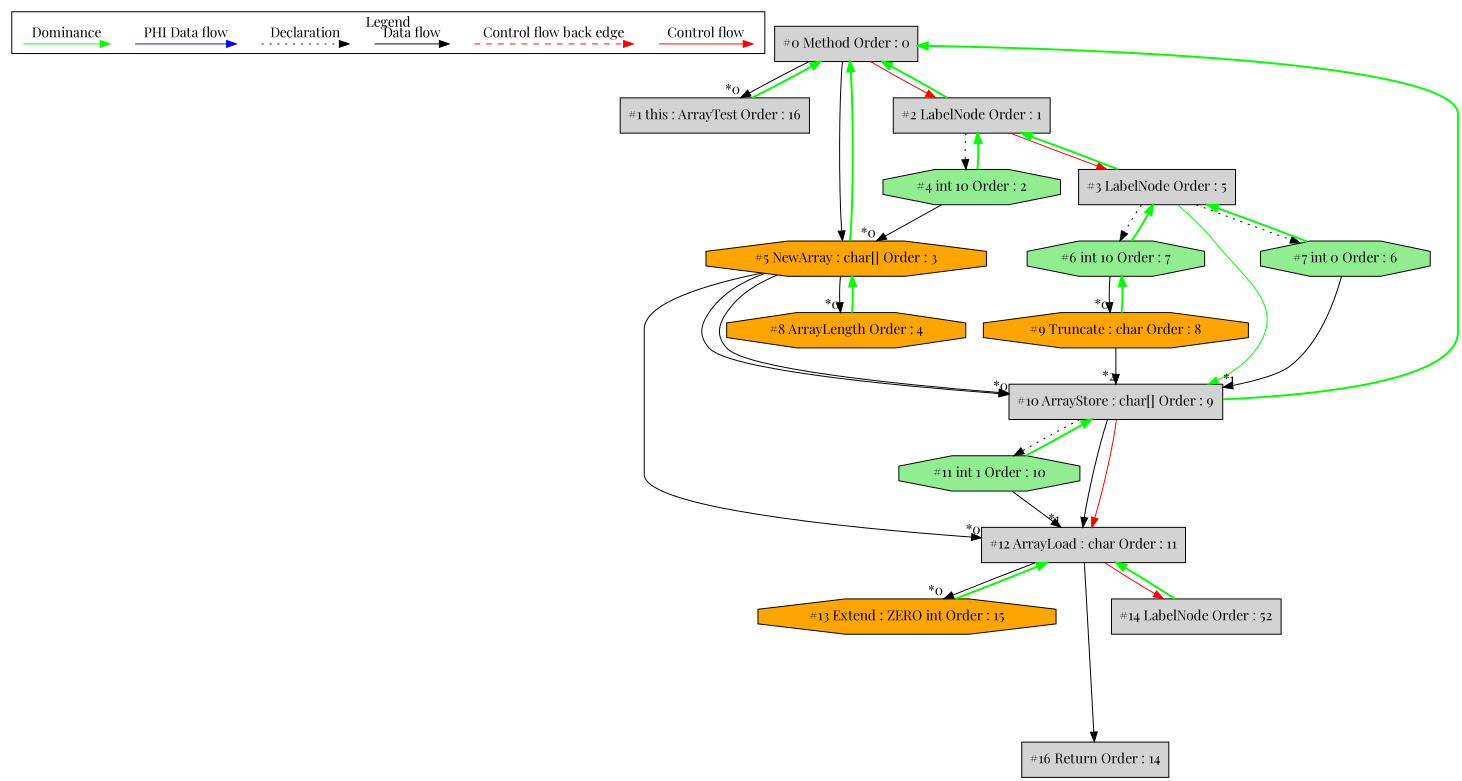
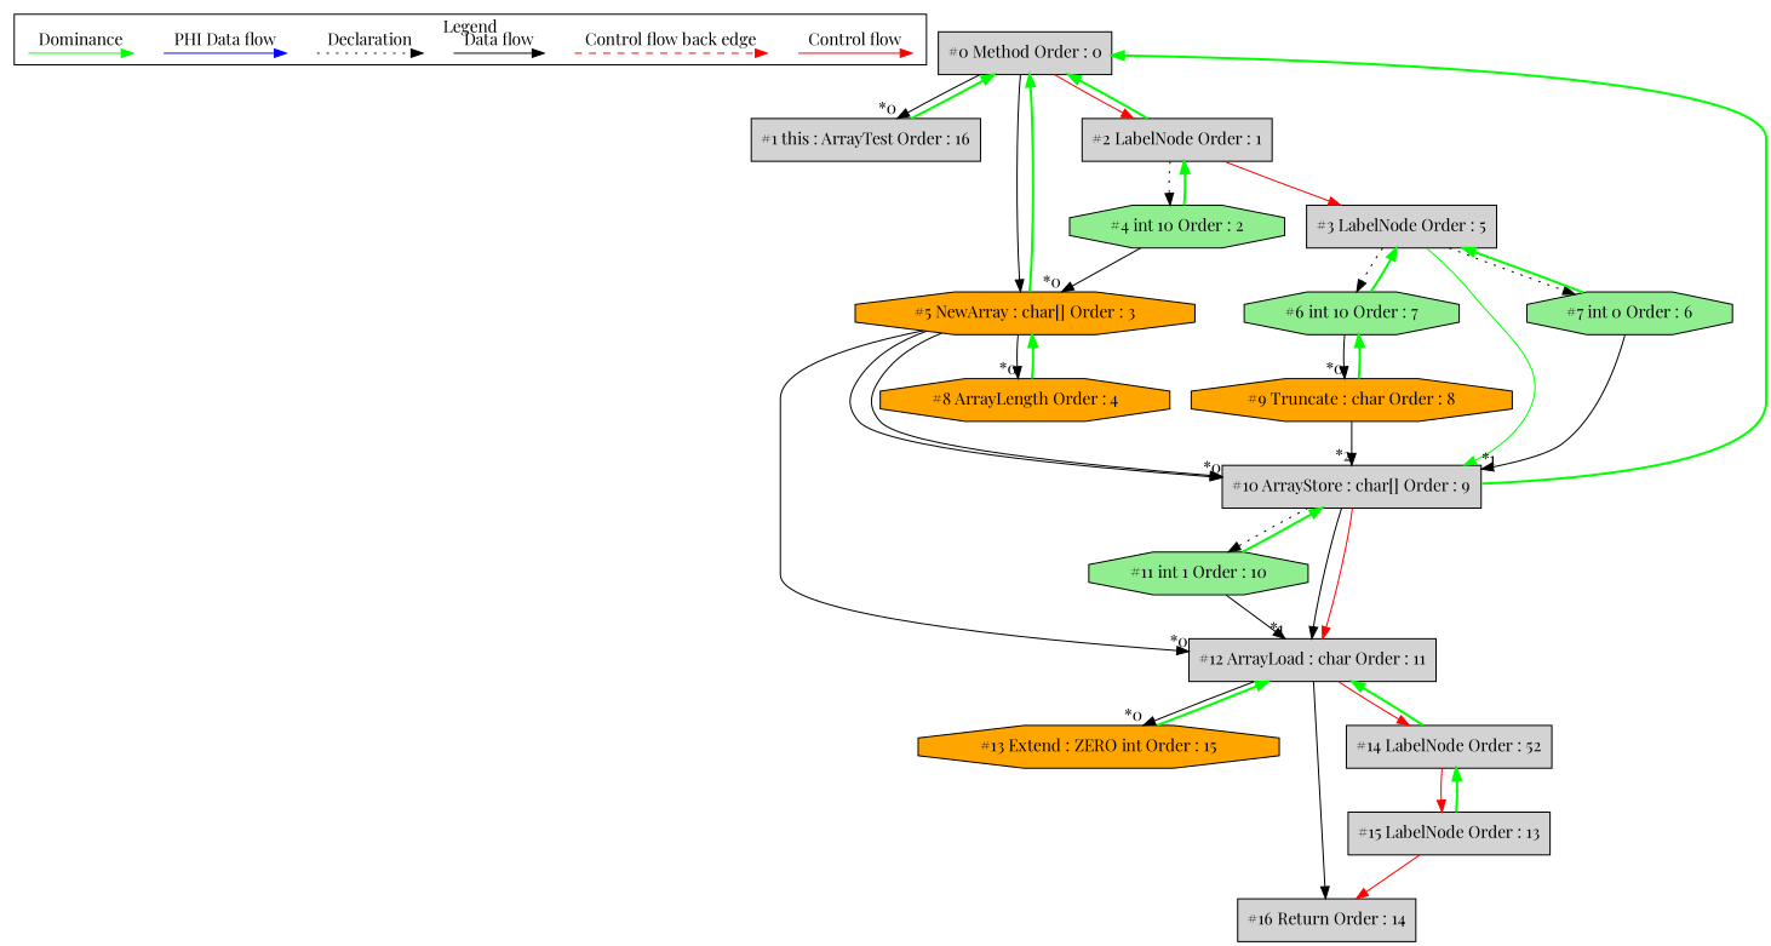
  digraph {
    fontname="Playfair Display"
    ordering=in
    node [fontname="Playfair Display" shape=point style=filled]
    edge [fontname="Playfair Display"]
    c0 [style=invis]
    c1 [style=invis]
    c2 [style=invis]
    c3 [style=invis]
    d0 [style=invis]
    d1 [style=invis]
    d2 [style=invis]
    d3 [style=invis]
    d4 [style=invis]
    d5 [style=invis]
    d6 [style=invis]
    d7 [style=invis]
    n13 [fillcolor=lightgrey label="#0 Method Order : 0" shape=box]
    n14 [fillcolor=lightgrey label="#1 this : ArrayTest Order : 16" shape=box]
    n15 [fillcolor=lightgrey label="#2 LabelNode Order : 1" shape=box]
    n16 [fillcolor=orange label="#5 NewArray : char[] Order : 3" shape=octagon]
    n17 [fillcolor=lightgrey label="#3 LabelNode Order : 5" shape=box]
    n18 [fillcolor=lightgreen label="#4 int 10 Order : 2" shape=octagon]
    n19 [fillcolor=lightgrey label="#10 ArrayStore : char[] Order : 9" shape=box]
    n20 [fillcolor=orange label="#8 ArrayLength Order : 4" shape=octagon]
    n21 [fillcolor=lightgrey label="#12 ArrayLoad : char Order : 11" shape=box]
    n22 [fillcolor=lightgreen label="#6 int 10 Order : 7" shape=octagon]
    n23 [fillcolor=lightgreen label="#7 int 0 Order : 6" shape=octagon]
    n24 [fillcolor=orange label="#9 Truncate : char Order : 8" shape=octagon]
    n25 [fillcolor=lightgreen label="#11 int 1 Order : 10" shape=octagon]
    n26 [fillcolor=orange label="#13 Extend : ZERO int Order : 15" shape=octagon]
    n27 [fillcolor=lightgrey label="#14 LabelNode Order : 52" shape=box]
    n28 [fillcolor=lightgrey label="#16 Return Order : 14" shape=box]
+   n29 [fillcolor=lightgrey label="#15 LabelNode Order : 13" shape=box]
    subgraph cluster_1 {
      label=Legend
      subgraph sub_2 {
        label=Legend
        rank=same
        c0
        c1
        c2
        c3
        d0
        d1
        d2
        d3
        d4
        d5
        d6
        d7
      }
    }
    c0 -> c1 [color=red label="Control flow" style=solid]
    c2 -> c3 [color=red label="Control flow back edge" style=dashed]
    d0 -> d1 [label="Data flow"]
    d2 -> d3 [label=Declaration style=dotted]
    d4 -> d5 [color=blue label="PHI Data flow"]
    d6 -> d7 [color=green label=Dominance]
    n13 -> n14 [headlabel="*0" labeldistance=2]
    n13 -> n15 [color=red fontcolor=red labeldistance=2]
    n13 -> n16
    n14 -> n13 [color=green dir=forward penwidth=2]
    n15 -> n13 [color=green dir=forward penwidth=2]
    n15 -> n17 [color=red fontcolor=red labeldistance=2]
    n15 -> n18 [style=dotted]
    n16 -> n13 [color=green dir=forward penwidth=2]
    n16 -> n19 [headlabel="*0" labeldistance=2]
    n16 -> n19
    n16 -> n20 [headlabel="*0" labeldistance=2]
    n16 -> n21 [headlabel="*0" labeldistance=2]
-   n17 -> n15 [color=green dir=forward penwidth=2]
    n17 -> n19 [color=green fontcolor=red labeldistance=2]
    n17 -> n22 [style=dotted]
    n17 -> n23 [style=dotted]
    n18 -> n15 [color=green dir=forward penwidth=2]
    n18 -> n16 [headlabel="*0" labeldistance=2]
    n19 -> n13 [color=green dir=forward penwidth=2]
    n19 -> n21
    n19 -> n21 [color=red fontcolor=red labeldistance=2]
    n19 -> n25 [style=dotted]
    n20 -> n16 [color=green dir=forward penwidth=2]
    n21 -> n26 [headlabel="*0" labeldistance=2]
    n21 -> n27 [color=red fontcolor=red labeldistance=2]
    n21 -> n28
    n22 -> n17 [color=green dir=forward penwidth=2]
    n22 -> n24 [headlabel="*0" labeldistance=2]
    n23 -> n17 [color=green dir=forward penwidth=2]
    n23 -> n19 [headlabel="*1" labeldistance=2]
    n24 -> n19 [headlabel="*2" labeldistance=2]
    n24 -> n22 [color=green dir=forward penwidth=2]
    n25 -> n19 [color=green dir=forward penwidth=2]
    n25 -> n21 [headlabel="*1" labeldistance=2]
    n26 -> n21 [color=green dir=forward penwidth=2]
    n27 -> n21 [color=green dir=forward penwidth=2]
+   n27 -> n29 [color=red fontcolor=red labeldistance=2]
+   n29 -> n27 [color=green dir=forward penwidth=2]
+   n29 -> n28 [color=red fontcolor=red labeldistance=2]
  }
